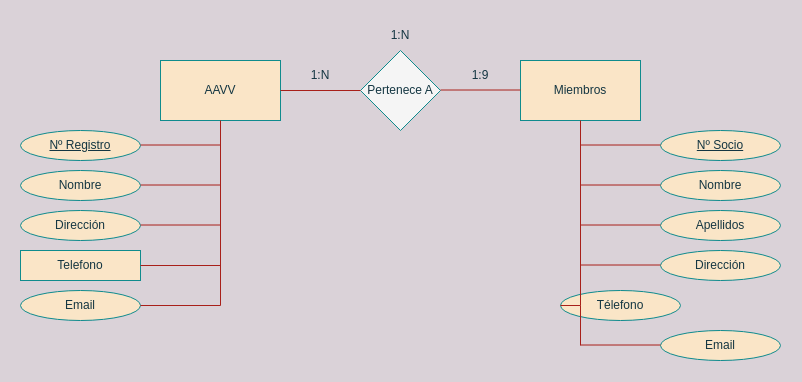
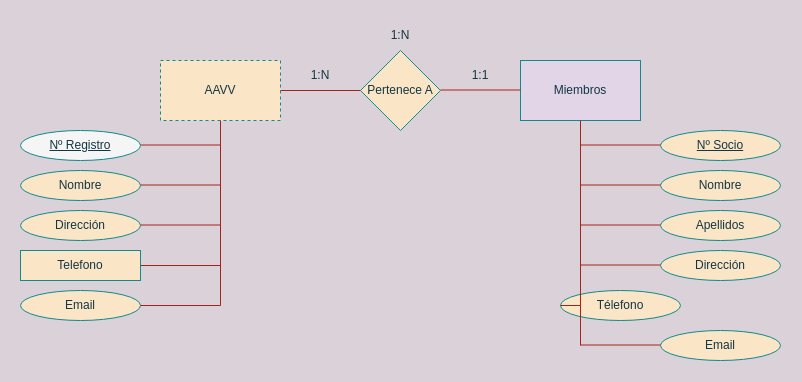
  <mxCell id="0" />
  <mxCell id="1" parent="0" />
- <mxCell id="2" value="AAVV" style="rounded=0;whiteSpace=wrap;html=1;fillColor=#FAE5C7;strokeColor=#0F8B8D;fontColor=#143642;" vertex="1" parent="1"><mxGeometry x="160" y="60" width="120" height="60" as="geometry" /></mxCell>
- <mxCell id="3" value="Miembros" style="rounded=0;whiteSpace=wrap;html=1;fillColor=#FAE5C7;strokeColor=#0F8B8D;fontColor=#143642;" vertex="1" parent="1"><mxGeometry x="520" y="60" width="120" height="60" as="geometry" /></mxCell>
- <mxCell id="4" value="Pertenece A" style="rhombus;whiteSpace=wrap;html=1;fillColor=#f5f5f5;strokeColor=#0F8B8D;fontColor=#143642;" vertex="1" parent="1"><mxGeometry x="360" y="50" width="80" height="80" as="geometry" /></mxCell>
+ <mxCell id="2" value="AAVV" style="rounded=0;whiteSpace=wrap;html=1;fillColor=#FAE5C7;strokeColor=#0F8B8D;fontColor=#143642;dashed=1;" vertex="1" parent="1"><mxGeometry x="160" y="60" width="120" height="60" as="geometry" /></mxCell>
+ <mxCell id="3" value="Miembros" style="rounded=0;whiteSpace=wrap;html=1;fillColor=#e1d5e7;strokeColor=#0F8B8D;fontColor=#143642;" vertex="1" parent="1"><mxGeometry x="520" y="60" width="120" height="60" as="geometry" /></mxCell>
+ <mxCell id="4" value="Pertenece A" style="rhombus;whiteSpace=wrap;html=1;fillColor=#FAE5C7;strokeColor=#0F8B8D;fontColor=#143642;" vertex="1" parent="1"><mxGeometry x="360" y="50" width="80" height="80" as="geometry" /></mxCell>
  <mxCell id="5" value="" style="endArrow=none;html=1;rounded=0;exitX=1;exitY=0.5;exitDx=0;exitDy=0;strokeColor=#A8201A;fontColor=#143642;labelBackgroundColor=#DAD2D8;" edge="1" parent="1" source="2"><mxGeometry width="50" height="50" relative="1" as="geometry"><mxPoint x="310" y="140" as="sourcePoint" /><mxPoint x="360" y="90" as="targetPoint" /></mxGeometry></mxCell>
  <mxCell id="6" value="" style="endArrow=none;html=1;rounded=0;exitX=1;exitY=0.5;exitDx=0;exitDy=0;strokeColor=#A8201A;fontColor=#143642;labelBackgroundColor=#DAD2D8;" edge="1" parent="1"><mxGeometry width="50" height="50" relative="1" as="geometry"><mxPoint x="440" y="89.5" as="sourcePoint" /><mxPoint x="520" y="89.5" as="targetPoint" /></mxGeometry></mxCell>
  <mxCell id="7" value="1:N" style="text;html=1;strokeColor=none;fillColor=none;align=center;verticalAlign=middle;whiteSpace=wrap;rounded=0;fontColor=#143642;" vertex="1" parent="1"><mxGeometry x="290" y="60" width="60" height="30" as="geometry" /></mxCell>
- <mxCell id="8" value="1:9" style="text;html=1;strokeColor=none;fillColor=none;align=center;verticalAlign=middle;whiteSpace=wrap;rounded=0;fontColor=#143642;" vertex="1" parent="1"><mxGeometry x="450" y="60" width="60" height="30" as="geometry" /></mxCell>
+ <mxCell id="8" value="1:1" style="text;html=1;strokeColor=none;fillColor=none;align=center;verticalAlign=middle;whiteSpace=wrap;rounded=0;fontColor=#143642;" vertex="1" parent="1"><mxGeometry x="450" y="60" width="60" height="30" as="geometry" /></mxCell>
  <mxCell id="9" value="1:N" style="text;html=1;strokeColor=none;fillColor=none;align=center;verticalAlign=middle;whiteSpace=wrap;rounded=0;fontColor=#143642;" vertex="1" parent="1"><mxGeometry x="370" y="20" width="60" height="30" as="geometry" /></mxCell>
- <mxCell id="10" value="&lt;u&gt;Nº Registro&lt;/u&gt;" style="ellipse;whiteSpace=wrap;html=1;fillColor=#FAE5C7;strokeColor=#0F8B8D;fontColor=#143642;" vertex="1" parent="1"><mxGeometry x="20" y="130" width="120" height="30" as="geometry" /></mxCell>
+ <mxCell id="10" value="&lt;u&gt;Nº Registro&lt;/u&gt;" style="ellipse;whiteSpace=wrap;html=1;fillColor=#f5f5f5;strokeColor=#0F8B8D;fontColor=#143642;" vertex="1" parent="1"><mxGeometry x="20" y="130" width="120" height="30" as="geometry" /></mxCell>
  <mxCell id="11" value="Nombre" style="ellipse;whiteSpace=wrap;html=1;fillColor=#FAE5C7;strokeColor=#0F8B8D;fontColor=#143642;" vertex="1" parent="1"><mxGeometry x="20" y="170" width="120" height="30" as="geometry" /></mxCell>
  <mxCell id="12" value="Telefono" style="whiteSpace=wrap;html=1;fillColor=#FAE5C7;strokeColor=#0F8B8D;fontColor=#143642;rounded=0;" vertex="1" parent="1"><mxGeometry x="20" y="250" width="120" height="30" as="geometry" /></mxCell>
  <mxCell id="13" value="Dirección" style="ellipse;whiteSpace=wrap;html=1;fillColor=#FAE5C7;strokeColor=#0F8B8D;fontColor=#143642;" vertex="1" parent="1"><mxGeometry x="20" y="210" width="120" height="30" as="geometry" /></mxCell>
  <mxCell id="14" value="Email" style="ellipse;whiteSpace=wrap;html=1;fillColor=#FAE5C7;strokeColor=#0F8B8D;fontColor=#143642;" vertex="1" parent="1"><mxGeometry x="20" y="290" width="120" height="30" as="geometry" /></mxCell>
  <mxCell id="15" value="" style="endArrow=none;html=1;rounded=0;exitX=1;exitY=0.5;exitDx=0;exitDy=0;entryX=0.5;entryY=1;entryDx=0;entryDy=0;strokeColor=#A8201A;fontColor=#143642;labelBackgroundColor=#DAD2D8;" edge="1" parent="1" source="14" target="2"><mxGeometry width="50" height="50" relative="1" as="geometry"><mxPoint x="140" y="310" as="sourcePoint" /><mxPoint x="240" y="305" as="targetPoint" /><Array as="points"><mxPoint x="220" y="305" /></Array></mxGeometry></mxCell>
  <mxCell id="16" value="" style="endArrow=none;html=1;rounded=0;exitX=1;exitY=0.5;exitDx=0;exitDy=0;strokeColor=#A8201A;fontColor=#143642;labelBackgroundColor=#DAD2D8;" edge="1" parent="1" source="12"><mxGeometry width="50" height="50" relative="1" as="geometry"><mxPoint x="400" y="310" as="sourcePoint" /><mxPoint x="220" y="265" as="targetPoint" /></mxGeometry></mxCell>
  <mxCell id="17" value="" style="endArrow=none;html=1;rounded=0;exitX=1;exitY=0.5;exitDx=0;exitDy=0;strokeColor=#A8201A;fontColor=#143642;labelBackgroundColor=#DAD2D8;" edge="1" parent="1"><mxGeometry width="50" height="50" relative="1" as="geometry"><mxPoint x="140" y="224.5" as="sourcePoint" /><mxPoint x="220" y="224.5" as="targetPoint" /></mxGeometry></mxCell>
  <mxCell id="18" value="" style="endArrow=none;html=1;rounded=0;exitX=1;exitY=0.5;exitDx=0;exitDy=0;strokeColor=#A8201A;fontColor=#143642;labelBackgroundColor=#DAD2D8;" edge="1" parent="1"><mxGeometry width="50" height="50" relative="1" as="geometry"><mxPoint x="140" y="184.5" as="sourcePoint" /><mxPoint x="220" y="184.5" as="targetPoint" /></mxGeometry></mxCell>
  <mxCell id="19" value="" style="endArrow=none;html=1;rounded=0;exitX=1;exitY=0.5;exitDx=0;exitDy=0;strokeColor=#A8201A;fontColor=#143642;labelBackgroundColor=#DAD2D8;" edge="1" parent="1"><mxGeometry width="50" height="50" relative="1" as="geometry"><mxPoint x="140" y="144.5" as="sourcePoint" /><mxPoint x="220" y="144.5" as="targetPoint" /></mxGeometry></mxCell>
  <mxCell id="20" value="&lt;u&gt;Nº Socio&lt;/u&gt;" style="ellipse;whiteSpace=wrap;html=1;fillColor=#FAE5C7;strokeColor=#0F8B8D;fontColor=#143642;" vertex="1" parent="1"><mxGeometry x="660" y="130" width="120" height="30" as="geometry" /></mxCell>
  <mxCell id="21" value="Nombre" style="ellipse;whiteSpace=wrap;html=1;fillColor=#FAE5C7;strokeColor=#0F8B8D;fontColor=#143642;" vertex="1" parent="1"><mxGeometry x="660" y="170" width="120" height="30" as="geometry" /></mxCell>
  <mxCell id="22" value="Dirección" style="ellipse;whiteSpace=wrap;html=1;fillColor=#FAE5C7;strokeColor=#0F8B8D;fontColor=#143642;" vertex="1" parent="1"><mxGeometry x="660" y="250" width="120" height="30" as="geometry" /></mxCell>
  <mxCell id="23" value="Apellidos" style="ellipse;whiteSpace=wrap;html=1;fillColor=#FAE5C7;strokeColor=#0F8B8D;fontColor=#143642;" vertex="1" parent="1"><mxGeometry x="660" y="210" width="120" height="30" as="geometry" /></mxCell>
  <mxCell id="24" value="Télefono" style="ellipse;whiteSpace=wrap;html=1;fillColor=#FAE5C7;strokeColor=#0F8B8D;fontColor=#143642;" vertex="1" parent="1"><mxGeometry x="560" y="290" width="120" height="30" as="geometry" /></mxCell>
  <mxCell id="25" value="" style="endArrow=none;html=1;rounded=0;exitX=0;exitY=0.5;exitDx=0;exitDy=0;entryX=0.5;entryY=1;entryDx=0;entryDy=0;strokeColor=#A8201A;fontColor=#143642;labelBackgroundColor=#DAD2D8;" edge="1" parent="1" source="24"><mxGeometry width="50" height="50" relative="1" as="geometry"><mxPoint x="500" y="305" as="sourcePoint" /><mxPoint x="580" y="120" as="targetPoint" /><Array as="points"><mxPoint x="580" y="305" /></Array></mxGeometry></mxCell>
  <mxCell id="26" value="" style="endArrow=none;html=1;rounded=0;exitX=1;exitY=0.5;exitDx=0;exitDy=0;strokeColor=#A8201A;fontColor=#143642;labelBackgroundColor=#DAD2D8;" edge="1" parent="1"><mxGeometry width="50" height="50" relative="1" as="geometry"><mxPoint x="580" y="264.5" as="sourcePoint" /><mxPoint x="660" y="264.5" as="targetPoint" /></mxGeometry></mxCell>
  <mxCell id="27" value="" style="endArrow=none;html=1;rounded=0;exitX=1;exitY=0.5;exitDx=0;exitDy=0;strokeColor=#A8201A;fontColor=#143642;labelBackgroundColor=#DAD2D8;" edge="1" parent="1"><mxGeometry width="50" height="50" relative="1" as="geometry"><mxPoint x="580" y="224.5" as="sourcePoint" /><mxPoint x="660" y="224.5" as="targetPoint" /></mxGeometry></mxCell>
  <mxCell id="28" value="" style="endArrow=none;html=1;rounded=0;exitX=1;exitY=0.5;exitDx=0;exitDy=0;strokeColor=#A8201A;fontColor=#143642;labelBackgroundColor=#DAD2D8;" edge="1" parent="1"><mxGeometry width="50" height="50" relative="1" as="geometry"><mxPoint x="580" y="184.5" as="sourcePoint" /><mxPoint x="660" y="184.5" as="targetPoint" /></mxGeometry></mxCell>
  <mxCell id="29" value="" style="endArrow=none;html=1;rounded=0;exitX=1;exitY=0.5;exitDx=0;exitDy=0;strokeColor=#A8201A;fontColor=#143642;labelBackgroundColor=#DAD2D8;" edge="1" parent="1"><mxGeometry width="50" height="50" relative="1" as="geometry"><mxPoint x="580" y="144.5" as="sourcePoint" /><mxPoint x="660" y="144.5" as="targetPoint" /></mxGeometry></mxCell>
  <mxCell id="30" value="Email" style="ellipse;whiteSpace=wrap;html=1;fillColor=#FAE5C7;strokeColor=#0F8B8D;fontColor=#143642;" vertex="1" parent="1"><mxGeometry x="660" y="330" width="120" height="30" as="geometry" /></mxCell>
  <mxCell id="31" value="" style="endArrow=none;html=1;rounded=0;exitX=1;exitY=0.5;exitDx=0;exitDy=0;strokeColor=#A8201A;fontColor=#143642;labelBackgroundColor=#DAD2D8;" edge="1" parent="1"><mxGeometry width="50" height="50" relative="1" as="geometry"><mxPoint x="580" y="344.5" as="sourcePoint" /><mxPoint x="660" y="344.5" as="targetPoint" /></mxGeometry></mxCell>
  <mxCell id="32" value="" style="endArrow=none;html=1;rounded=0;strokeColor=#A8201A;fontColor=#143642;labelBackgroundColor=#DAD2D8;" edge="1" parent="1"><mxGeometry width="50" height="50" relative="1" as="geometry"><mxPoint x="580" y="345" as="sourcePoint" /><mxPoint x="580" y="305" as="targetPoint" /></mxGeometry></mxCell>
